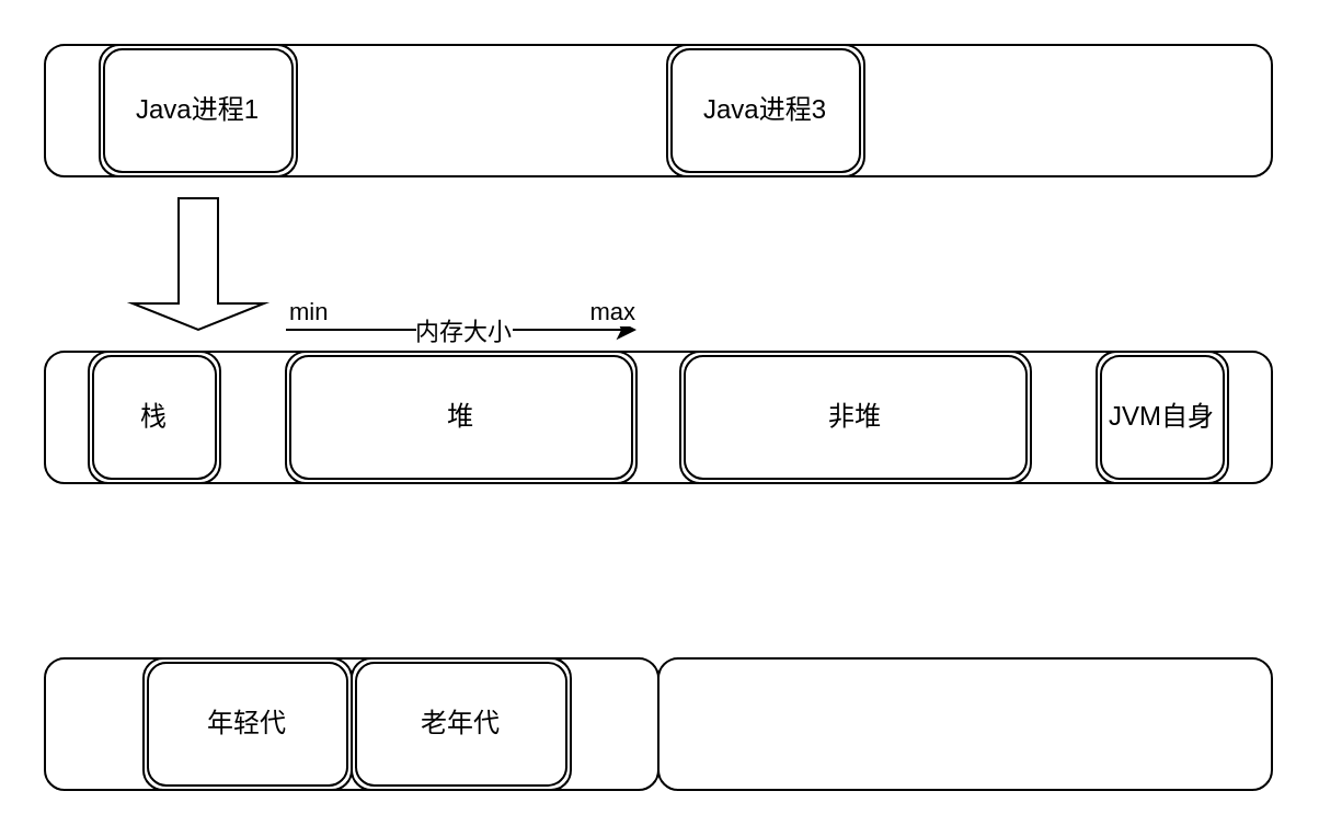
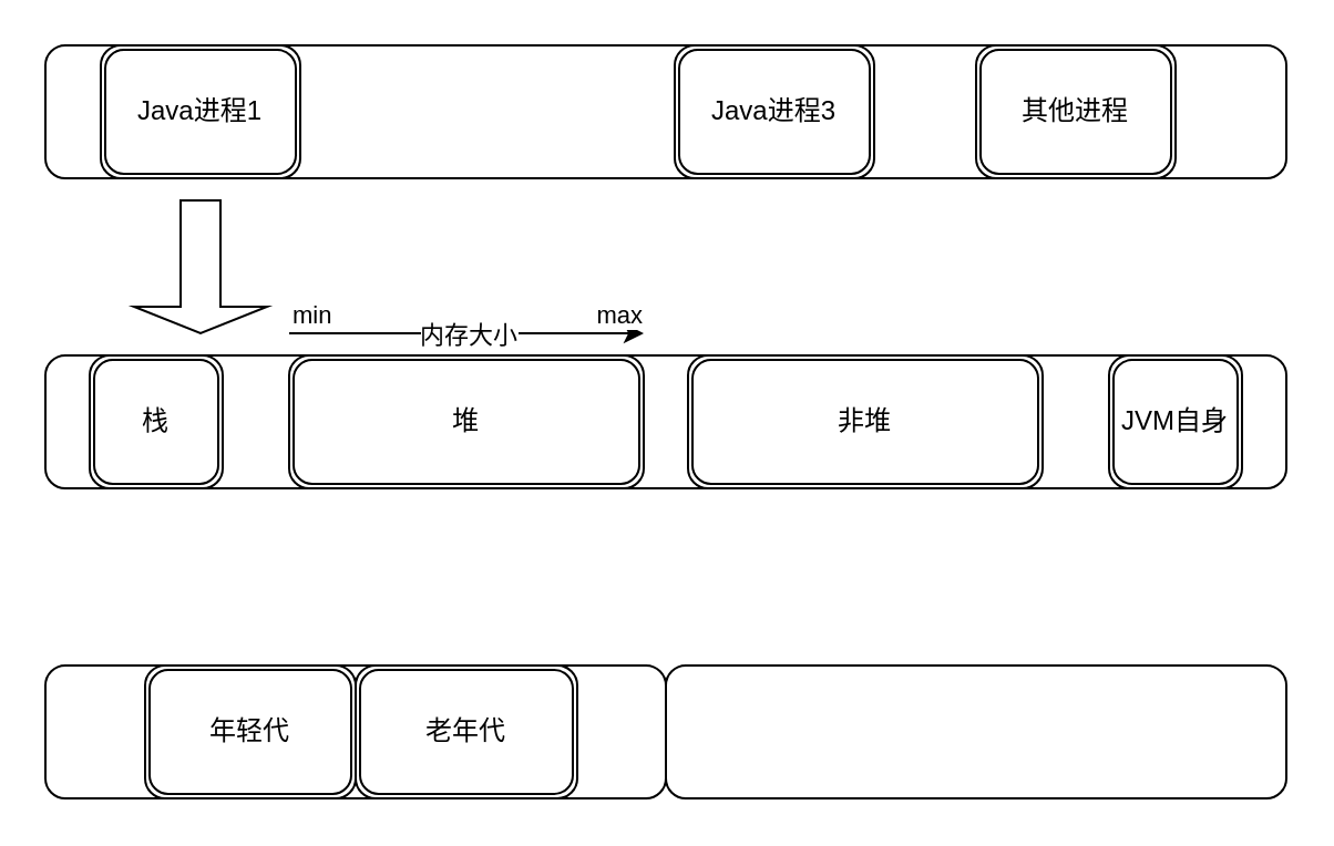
  <mxCell id="0" />
  <mxCell id="1" parent="0" />
  <mxCell id="2" value="" style="rounded=1;whiteSpace=wrap;html=1;" vertex="1" parent="1"><mxGeometry x="20" y="20" width="560" height="60" as="geometry" /></mxCell>
  <mxCell id="3" value="Java进程1" style="shape=ext;double=1;rounded=1;whiteSpace=wrap;html=1;" vertex="1" parent="1"><mxGeometry x="45" y="20" width="90" height="60" as="geometry" /></mxCell>
  <mxCell id="4" value="&lt;span&gt;Java进程3&lt;/span&gt;" style="shape=ext;double=1;rounded=1;whiteSpace=wrap;html=1;" vertex="1" parent="1"><mxGeometry x="304" y="20" width="90" height="60" as="geometry" /></mxCell>
  <mxCell id="5" value="" style="rounded=1;whiteSpace=wrap;html=1;" vertex="1" parent="1"><mxGeometry x="20" y="160" width="560" height="60" as="geometry" /></mxCell>
  <mxCell id="6" value="栈" style="shape=ext;double=1;rounded=1;whiteSpace=wrap;html=1;" vertex="1" parent="1"><mxGeometry x="40" y="160" width="60" height="60" as="geometry" /></mxCell>
  <mxCell id="7" value="堆" style="shape=ext;double=1;rounded=1;whiteSpace=wrap;html=1;align=center;" vertex="1" parent="1"><mxGeometry x="130" y="160" width="160" height="60" as="geometry" /></mxCell>
  <mxCell id="8" value="非堆" style="shape=ext;double=1;rounded=1;whiteSpace=wrap;html=1;" vertex="1" parent="1"><mxGeometry x="310" y="160" width="160" height="60" as="geometry" /></mxCell>
  <mxCell id="9" value="JVM自身" style="shape=ext;double=1;rounded=1;whiteSpace=wrap;html=1;" vertex="1" parent="1"><mxGeometry x="500" y="160" width="60" height="60" as="geometry" /></mxCell>
  <mxCell id="10" value="Label" style="endArrow=classic;html=1;" edge="1" parent="1"><mxGeometry relative="1" as="geometry"><mxPoint x="130" y="150" as="sourcePoint" /><mxPoint x="290" y="150" as="targetPoint" /><Array as="points"><mxPoint x="210" y="150" /></Array></mxGeometry></mxCell>
  <mxCell id="11" value="内存大小" style="edgeLabel;resizable=0;html=1;align=center;verticalAlign=middle;" connectable="0" vertex="1" parent="10"><mxGeometry relative="1" as="geometry" /></mxCell>
  <mxCell id="12" value="min" style="edgeLabel;resizable=0;html=1;align=left;verticalAlign=bottom;" connectable="0" vertex="1" parent="10"><mxGeometry x="-1" relative="1" as="geometry" /></mxCell>
  <mxCell id="13" value="max" style="edgeLabel;resizable=0;html=1;align=right;verticalAlign=bottom;" connectable="0" vertex="1" parent="10"><mxGeometry x="1" relative="1" as="geometry" /></mxCell>
  <mxCell id="14" value="" style="shape=singleArrow;direction=south;whiteSpace=wrap;html=1;" vertex="1" parent="1"><mxGeometry x="60" y="90" width="60" height="60" as="geometry" /></mxCell>
+ <mxCell id="15" value="其他进程" style="shape=ext;double=1;rounded=1;whiteSpace=wrap;html=1;" vertex="1" parent="1"><mxGeometry x="440" y="20" width="90" height="60" as="geometry" /></mxCell>
  <mxCell id="16" value="" style="rounded=1;whiteSpace=wrap;html=1;" vertex="1" parent="1"><mxGeometry x="20" y="300" width="280" height="60" as="geometry" /></mxCell>
  <mxCell id="17" value="年轻代" style="shape=ext;double=1;rounded=1;whiteSpace=wrap;html=1;align=center;" vertex="1" parent="1"><mxGeometry x="65" y="300" width="95" height="60" as="geometry" /></mxCell>
  <mxCell id="18" value="老年代" style="shape=ext;double=1;rounded=1;whiteSpace=wrap;html=1;" vertex="1" parent="1"><mxGeometry x="160" y="300" width="100" height="60" as="geometry" /></mxCell>
  <mxCell id="19" value="" style="rounded=1;whiteSpace=wrap;html=1;" vertex="1" parent="1"><mxGeometry x="300" y="300" width="280" height="60" as="geometry" /></mxCell>
